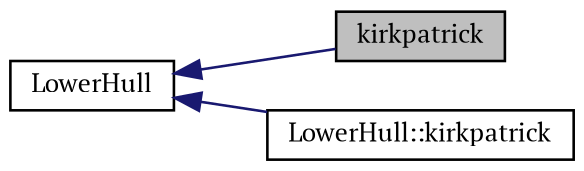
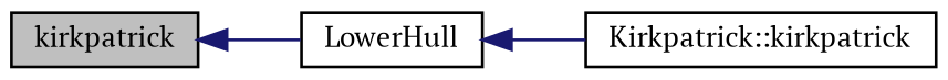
  digraph {
    fontname="PT Serif"
    rankdir=LR
    node [color=black fillcolor=white fontname="PT Serif" fontsize=10 shape=record style=filled]
    edge [color=midnightblue dir=back fontname="PT Serif" fontsize=10 labelfontname=Helvetica labelfontsize=10 style=solid]
    n1 [fillcolor=grey75 fontcolor=black height=0.2 label=kirkpatrick width=0.4]
    n2 [height=0.2 label=LowerHull width=0.4]
-   n3 [height=0.2 label="LowerHull::kirkpatrick" width=0.4]
-   n2 -> n1
+   n3 [height=0.2 label="Kirkpatrick::kirkpatrick" width=0.4]
+   n1 -> n2
    n2 -> n3
  }
